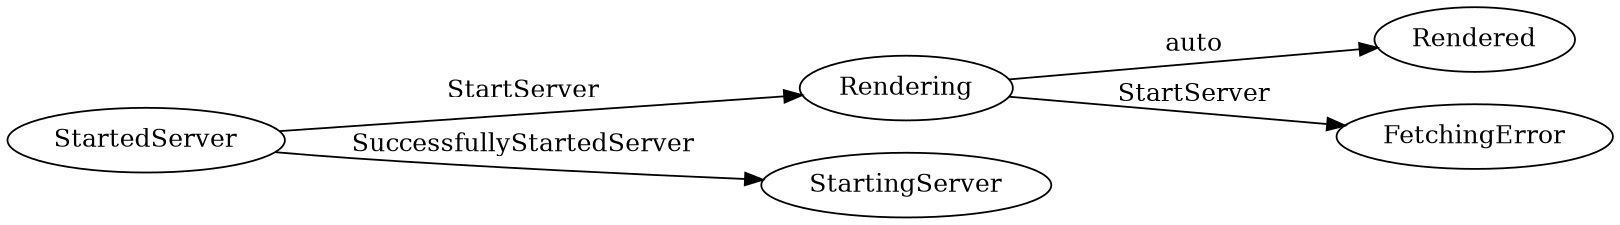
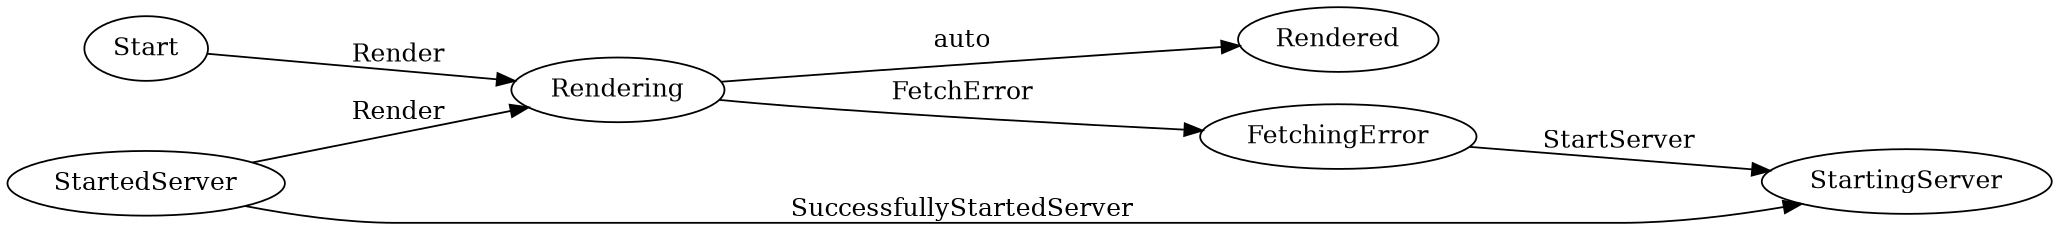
  digraph {
    rankdir=LR
    edge [minlen=2]
+   Start
    Rendering
    Rendered
    FetchingError
    StartingServer
    StartedServer
+   Start -> Rendering [label=Render]
    Rendering -> Rendered [label=auto]
-   Rendering -> FetchingError [label=StartServer]
-   StartedServer -> Rendering [label=StartServer]
+   Rendering -> FetchingError [label=FetchError]
+   FetchingError -> StartingServer [label=StartServer]
+   StartedServer -> Rendering [label=Render]
    StartedServer -> StartingServer [label=SuccessfullyStartedServer]
  }
